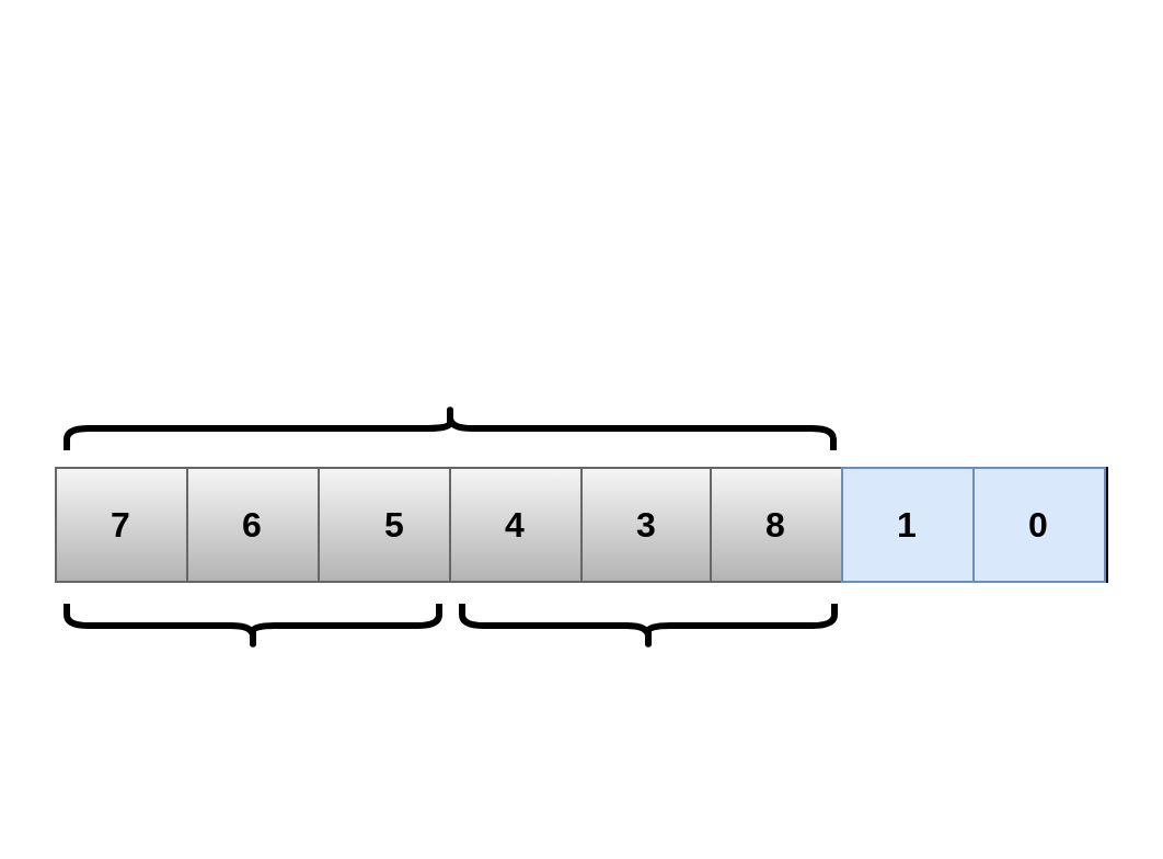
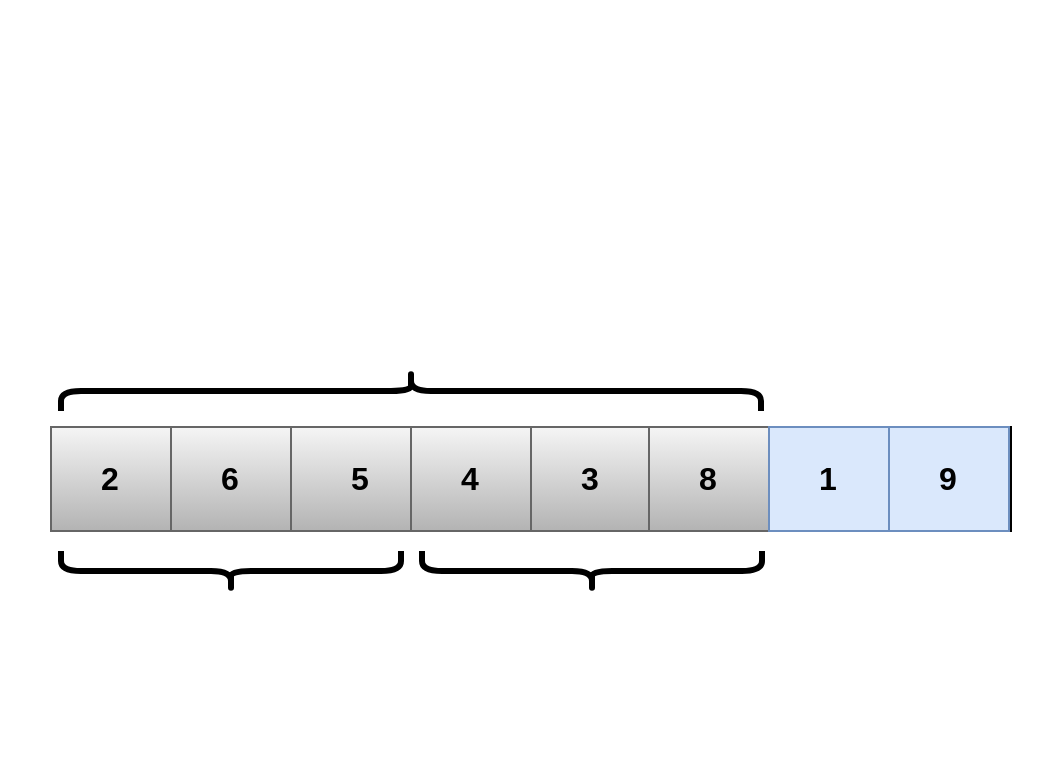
  <mxCell id="0" />
  <mxCell id="1" parent="0" />
  <mxCell id="2" value="" style="rounded=0;whiteSpace=wrap;html=1;" parent="1" vertex="1"><mxGeometry x="25" y="213" width="480" height="52" as="geometry" /></mxCell>
  <mxCell id="3" value="" style="rounded=0;whiteSpace=wrap;html=1;fillColor=#f5f5f5;strokeColor=#666666;gradientColor=#b3b3b3;fontColor=#000000;" parent="1" vertex="1"><mxGeometry x="25" y="213" width="60" height="52" as="geometry" /></mxCell>
- <mxCell id="4" value="7" style="text;html=1;strokeColor=none;fillColor=none;align=center;verticalAlign=middle;whiteSpace=wrap;rounded=0;fontSize=16;fontStyle=1;fontColor=#000000;" parent="1" vertex="1"><mxGeometry x="20" y="224" width="70" height="30" as="geometry" /></mxCell>
+ <mxCell id="4" value="2" style="text;html=1;strokeColor=none;fillColor=none;align=center;verticalAlign=middle;whiteSpace=wrap;rounded=0;fontSize=16;fontStyle=1;fontColor=#000000;" parent="1" vertex="1"><mxGeometry x="20" y="224" width="70" height="30" as="geometry" /></mxCell>
  <mxCell id="5" value="" style="rounded=0;whiteSpace=wrap;html=1;fillColor=#f5f5f5;strokeColor=#666666;gradientColor=#b3b3b3;fontColor=#000000;" parent="1" vertex="1"><mxGeometry x="85" y="213" width="60" height="52" as="geometry" /></mxCell>
  <mxCell id="6" value="" style="rounded=0;whiteSpace=wrap;html=1;fillColor=#f5f5f5;strokeColor=#666666;gradientColor=#b3b3b3;fontColor=#000000;" parent="1" vertex="1"><mxGeometry x="145" y="213" width="60" height="52" as="geometry" /></mxCell>
  <mxCell id="7" value="" style="rounded=0;whiteSpace=wrap;html=1;fillColor=#f5f5f5;strokeColor=#666666;gradientColor=#b3b3b3;fontColor=#000000;" parent="1" vertex="1"><mxGeometry x="205" y="213" width="60" height="52" as="geometry" /></mxCell>
  <mxCell id="8" value="" style="rounded=0;whiteSpace=wrap;html=1;fillColor=#f5f5f5;strokeColor=#666666;gradientColor=#b3b3b3;fontColor=#000000;" parent="1" vertex="1"><mxGeometry x="265" y="213" width="60" height="52" as="geometry" /></mxCell>
  <mxCell id="9" value="" style="rounded=0;whiteSpace=wrap;html=1;fillColor=#f5f5f5;strokeColor=#666666;gradientColor=#b3b3b3;fontColor=#000000;" parent="1" vertex="1"><mxGeometry x="324" y="213" width="60" height="52" as="geometry" /></mxCell>
  <mxCell id="10" value="6" style="text;html=1;strokeColor=none;fillColor=none;align=center;verticalAlign=middle;whiteSpace=wrap;rounded=0;fontSize=16;fontStyle=1;fontColor=#000000;" parent="1" vertex="1"><mxGeometry x="80" y="224" width="70" height="30" as="geometry" /></mxCell>
  <mxCell id="11" value="5" style="text;html=1;strokeColor=none;fillColor=none;align=center;verticalAlign=middle;whiteSpace=wrap;rounded=0;fontSize=16;fontStyle=1;fontColor=#000000;" parent="1" vertex="1"><mxGeometry x="145" y="224" width="70" height="30" as="geometry" /></mxCell>
  <mxCell id="12" value="4" style="text;html=1;strokeColor=none;fillColor=none;align=center;verticalAlign=middle;whiteSpace=wrap;rounded=0;fontSize=16;fontStyle=1;fontColor=#000000;" parent="1" vertex="1"><mxGeometry x="200" y="224" width="70" height="30" as="geometry" /></mxCell>
  <mxCell id="13" value="3" style="text;html=1;strokeColor=none;fillColor=none;align=center;verticalAlign=middle;whiteSpace=wrap;rounded=0;fontSize=16;fontStyle=1;fontColor=#000000;" parent="1" vertex="1"><mxGeometry x="260" y="224" width="70" height="30" as="geometry" /></mxCell>
  <mxCell id="14" value="8" style="text;html=1;strokeColor=none;fillColor=none;align=center;verticalAlign=middle;whiteSpace=wrap;rounded=0;fontSize=16;fontStyle=1;fontColor=#000000;" parent="1" vertex="1"><mxGeometry x="319" y="224" width="70" height="30" as="geometry" /></mxCell>
  <mxCell id="15" value="" style="rounded=0;whiteSpace=wrap;html=1;fillColor=#dae8fc;strokeColor=#6c8ebf;" parent="1" vertex="1"><mxGeometry x="384" y="213" width="60" height="52" as="geometry" /></mxCell>
  <mxCell id="16" value="1" style="text;html=1;strokeColor=none;fillColor=none;align=center;verticalAlign=middle;whiteSpace=wrap;rounded=0;fontSize=16;fontStyle=1;fontColor=#000000;" parent="1" vertex="1"><mxGeometry x="379" y="224" width="70" height="30" as="geometry" /></mxCell>
  <mxCell id="17" value="" style="rounded=0;whiteSpace=wrap;html=1;fillColor=#dae8fc;strokeColor=#6c8ebf;" parent="1" vertex="1"><mxGeometry x="444" y="213" width="60" height="52" as="geometry" /></mxCell>
- <mxCell id="18" value="0" style="text;html=1;strokeColor=none;fillColor=none;align=center;verticalAlign=middle;whiteSpace=wrap;rounded=0;fontSize=16;fontStyle=1;fontColor=#000000;" parent="1" vertex="1"><mxGeometry x="439" y="224" width="70" height="30" as="geometry" /></mxCell>
+ <mxCell id="18" value="9" style="text;html=1;strokeColor=none;fillColor=none;align=center;verticalAlign=middle;whiteSpace=wrap;rounded=0;fontSize=16;fontStyle=1;fontColor=#000000;" parent="1" vertex="1"><mxGeometry x="439" y="224" width="70" height="30" as="geometry" /></mxCell>
  <mxCell id="19" value="DSCP FIELD" style="text;html=1;strokeColor=none;fillColor=none;align=center;verticalAlign=middle;whiteSpace=wrap;rounded=0;fontSize=16;fontStyle=1;fontColor=#ffffff;" parent="1" vertex="1"><mxGeometry x="137.5" y="140" width="135" height="30" as="geometry" /></mxCell>
  <mxCell id="20" value="CLASS SELECTOR BITS (IP PROCEDURE)" style="text;html=1;strokeColor=none;fillColor=none;align=center;verticalAlign=middle;whiteSpace=wrap;rounded=0;fontSize=16;fontStyle=1;fontColor=#ffffff;" parent="1" vertex="1"><mxGeometry x="47.5" y="310" width="135" height="30" as="geometry" /></mxCell>
  <mxCell id="21" value="" style="shape=curlyBracket;whiteSpace=wrap;html=1;rounded=1;labelPosition=left;verticalLabelPosition=middle;align=right;verticalAlign=middle;rotation=90;strokeWidth=3;" vertex="1" parent="1"><mxGeometry x="195" y="20" width="20" height="350" as="geometry" /></mxCell>
  <mxCell id="22" value="000 = CLASS SELECTOR (CS)" style="text;html=1;strokeColor=none;fillColor=none;align=center;verticalAlign=middle;whiteSpace=wrap;rounded=0;fontSize=16;fontStyle=1;fontColor=#ffffff;" vertex="1" parent="1"><mxGeometry x="201.25" y="310" width="188.5" height="30" as="geometry" /></mxCell>
  <mxCell id="23" value="" style="shape=curlyBracket;whiteSpace=wrap;html=1;rounded=1;labelPosition=left;verticalLabelPosition=middle;align=right;verticalAlign=middle;rotation=-90;strokeWidth=3;" vertex="1" parent="1"><mxGeometry x="105" y="200" width="20" height="170" as="geometry" /></mxCell>
  <mxCell id="24" value="" style="shape=curlyBracket;whiteSpace=wrap;html=1;rounded=1;labelPosition=left;verticalLabelPosition=middle;align=right;verticalAlign=middle;rotation=-90;strokeWidth=3;" vertex="1" parent="1"><mxGeometry x="285.5" y="200" width="20" height="170" as="geometry" /></mxCell>
